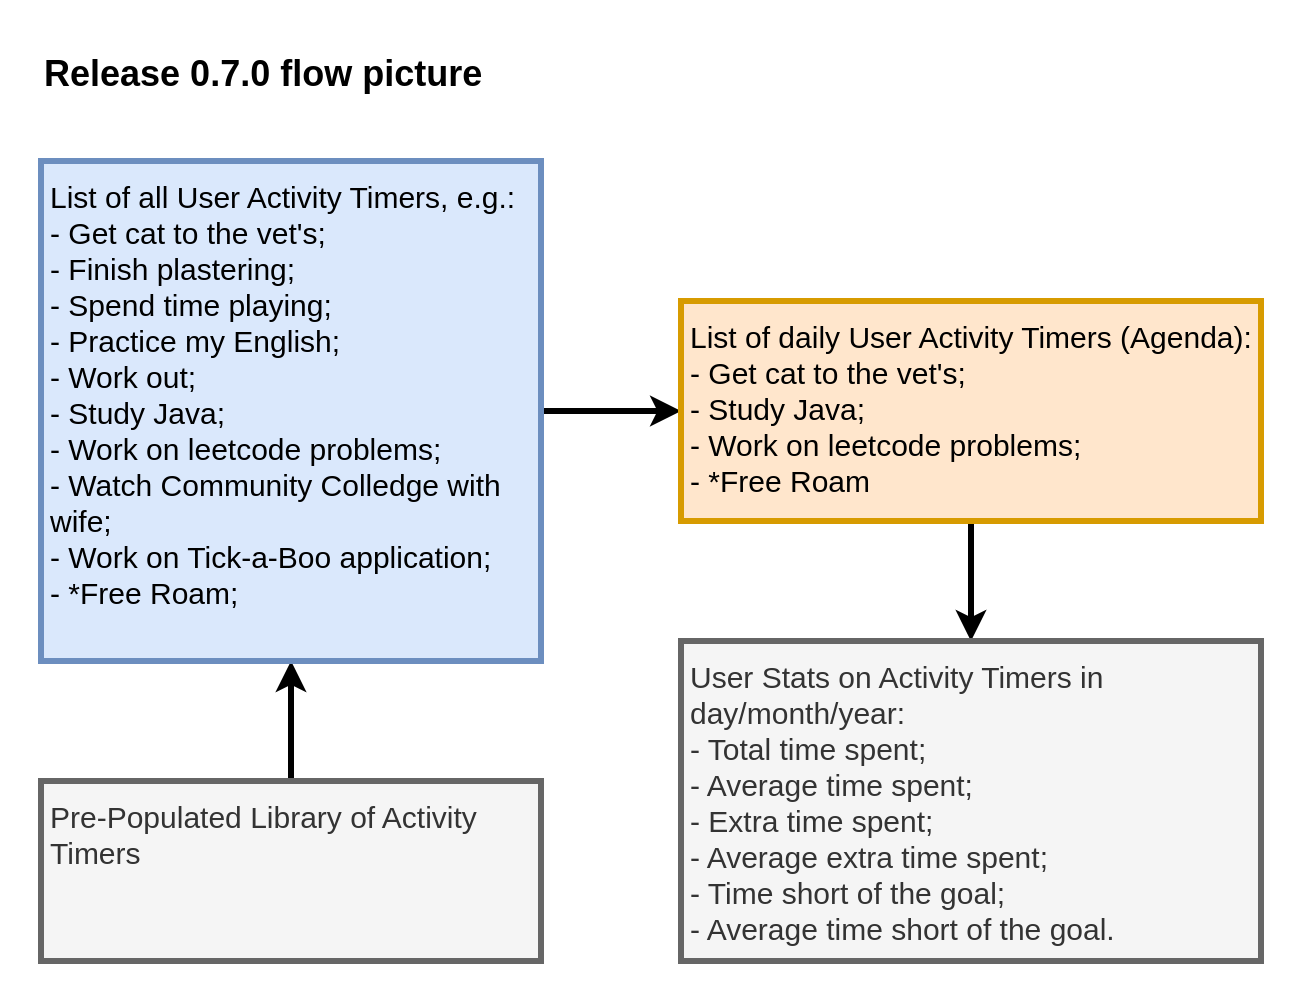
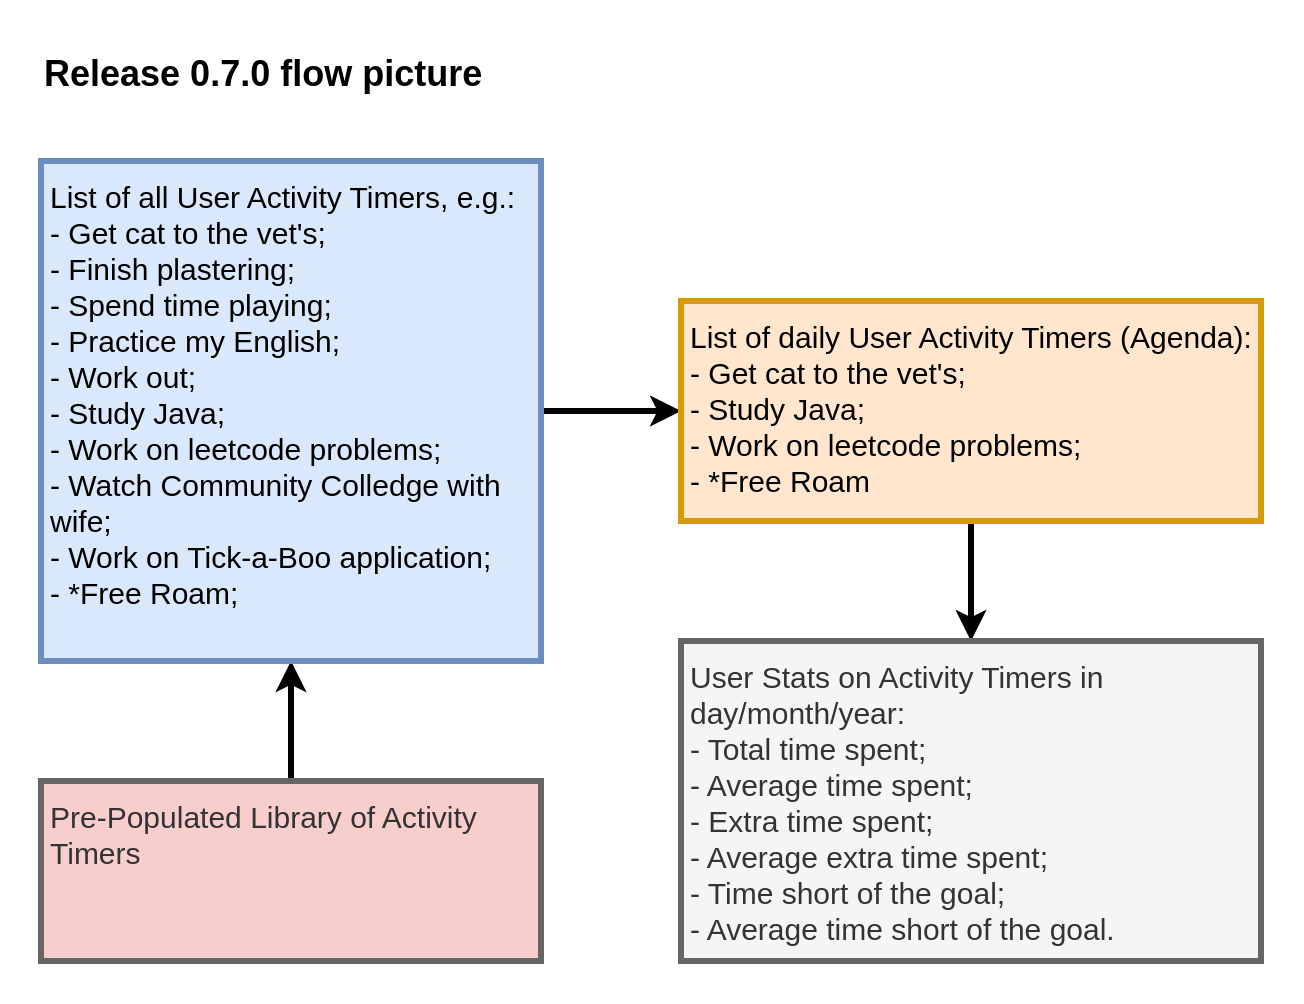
  <mxCell id="0" />
  <mxCell id="1" parent="0" />
  <mxCell id="2" value="" style="edgeStyle=orthogonalEdgeStyle;rounded=0;orthogonalLoop=1;jettySize=auto;html=1;strokeWidth=3;" parent="1" source="4" target="6" edge="1"><mxGeometry relative="1" as="geometry" /></mxCell>
  <mxCell id="3" value="" style="edgeStyle=orthogonalEdgeStyle;rounded=0;orthogonalLoop=1;jettySize=auto;html=1;strokeWidth=3;exitX=0.5;exitY=0;exitDx=0;exitDy=0;entryX=0.5;entryY=1;entryDx=0;entryDy=0;" parent="1" source="8" target="4" edge="1"><mxGeometry relative="1" as="geometry"><mxPoint x="120" y="360" as="sourcePoint" /><mxPoint x="410" y="370" as="targetPoint" /><Array as="points"><mxPoint x="145" y="340" /><mxPoint x="145" y="340" /></Array></mxGeometry></mxCell>
  <mxCell id="4" value="List of all User Activity Timers, e.g.:&lt;br style=&quot;font-size: 15px;&quot;&gt;- Get cat to the vet's;&lt;br style=&quot;font-size: 15px;&quot;&gt;- Finish plastering;&lt;br style=&quot;font-size: 15px;&quot;&gt;- Spend time playing;&lt;br&gt;- Practice my English;&lt;br&gt;- Work out;&lt;br&gt;- Study Java;&lt;br&gt;- Work on leetcode problems;&lt;br&gt;- Watch Community Colledge with wife;&lt;br&gt;- Work on Tick-a-Boo application;&lt;br style=&quot;font-size: 15px;&quot;&gt;- *Free Roam;" style="whiteSpace=wrap;html=1;aspect=fixed;fillColor=#dae8fc;strokeColor=#6c8ebf;strokeWidth=3;fontSize=15;align=left;verticalAlign=top;perimeterSpacing=0;rounded=0;shadow=0;glass=0;spacingTop=0;spacing=5;" parent="1" vertex="1"><mxGeometry x="20" y="80" width="250" height="250" as="geometry" /></mxCell>
  <mxCell id="5" value="" style="edgeStyle=orthogonalEdgeStyle;rounded=0;orthogonalLoop=1;jettySize=auto;html=1;strokeWidth=3;" parent="1" source="6" target="9" edge="1"><mxGeometry relative="1" as="geometry" /></mxCell>
  <mxCell id="6" value="List of daily User Activity Timers (Agenda):&lt;br&gt;- Get cat to the vet's;&lt;br&gt;- Study Java;&lt;br&gt;- Work on leetcode problems;&lt;br&gt;- *Free Roam" style="whiteSpace=wrap;html=1;fontSize=15;align=left;verticalAlign=top;fillColor=#ffe6cc;strokeColor=#d79b00;strokeWidth=3;spacing=5;" parent="1" vertex="1"><mxGeometry x="340" y="150" width="290" height="110" as="geometry" /></mxCell>
  <mxCell id="7" value="&lt;font style=&quot;font-size: 18px;&quot;&gt;&lt;b&gt;Release 0.7.0 flow picture&lt;/b&gt;&lt;/font&gt;" style="text;whiteSpace=wrap;html=1;" parent="1" vertex="1"><mxGeometry x="20" y="20" width="450" height="40" as="geometry" /></mxCell>
- <mxCell id="8" value="Pre-Populated Library of Activity Timers" style="whiteSpace=wrap;html=1;fontSize=15;align=left;verticalAlign=top;fillColor=#f5f5f5;strokeColor=#666666;strokeWidth=3;fontColor=#333333;spacing=5;" parent="1" vertex="1"><mxGeometry x="20" y="390" width="250" height="90" as="geometry" /></mxCell>
+ <mxCell id="8" value="Pre-Populated Library of Activity Timers" style="whiteSpace=wrap;html=1;fontSize=15;align=left;verticalAlign=top;fillColor=#f8cecc;strokeColor=#666666;strokeWidth=3;fontColor=#333333;spacing=5;" parent="1" vertex="1"><mxGeometry x="20" y="390" width="250" height="90" as="geometry" /></mxCell>
  <mxCell id="9" value="User Stats on Activity Timers in day/month/year:&lt;br&gt;- Total time spent;&lt;br&gt;- Average time spent;&lt;br&gt;- Extra time spent;&lt;br&gt;- Average extra time spent;&lt;br&gt;- Time short of the goal;&lt;br&gt;- Average time short of the goal." style="whiteSpace=wrap;html=1;fontSize=15;align=left;verticalAlign=top;fillColor=#f5f5f5;strokeColor=#666666;strokeWidth=3;fontColor=#333333;spacing=5;" parent="1" vertex="1"><mxGeometry x="340" y="320" width="290" height="160" as="geometry" /></mxCell>
